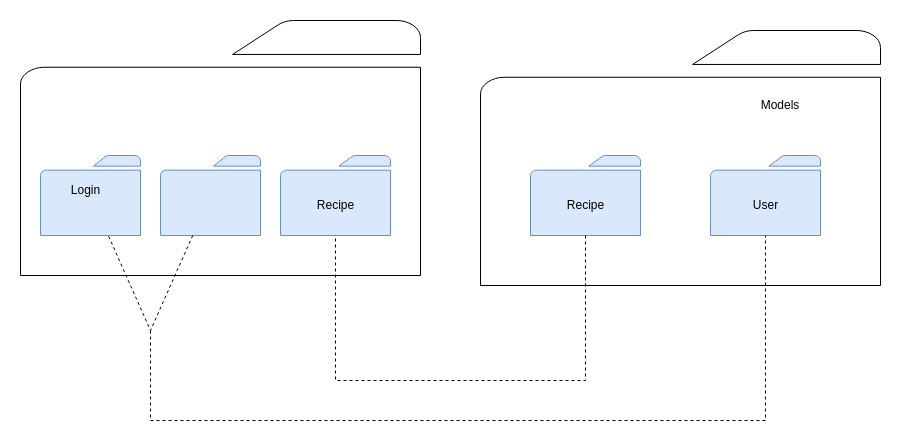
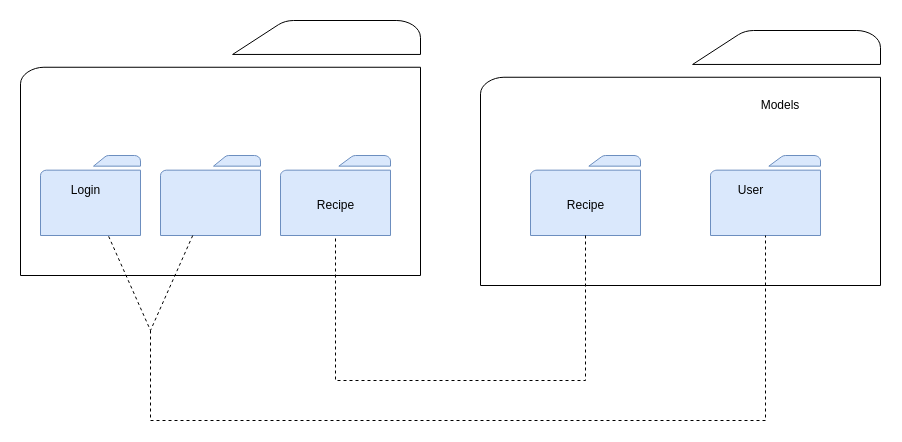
  <mxCell id="0" />
  <mxCell id="1" parent="0" />
  <mxCell id="2" value="" style="sketch=0;pointerEvents=1;shadow=0;dashed=0;html=1;labelPosition=center;verticalLabelPosition=bottom;verticalAlign=top;outlineConnect=0;align=center;shape=mxgraph.office.concepts.folder;" vertex="1" parent="1"><mxGeometry x="20" y="20" width="400" height="255" as="geometry" /></mxCell>
  <mxCell id="3" value="" style="sketch=0;pointerEvents=1;shadow=0;dashed=0;html=1;strokeColor=#6c8ebf;fillColor=#dae8fc;labelPosition=center;verticalLabelPosition=bottom;verticalAlign=top;outlineConnect=0;align=center;shape=mxgraph.office.concepts.folder;" vertex="1" parent="1"><mxGeometry x="40" y="155" width="100" height="80" as="geometry" /></mxCell>
  <mxCell id="4" value="" style="sketch=0;pointerEvents=1;shadow=0;dashed=0;html=1;strokeColor=#6c8ebf;fillColor=#dae8fc;labelPosition=center;verticalLabelPosition=bottom;verticalAlign=top;outlineConnect=0;align=center;shape=mxgraph.office.concepts.folder;" vertex="1" parent="1"><mxGeometry x="160" y="155" width="100" height="80" as="geometry" /></mxCell>
  <mxCell id="5" value="" style="sketch=0;pointerEvents=1;shadow=0;dashed=0;html=1;strokeColor=#6c8ebf;fillColor=#dae8fc;labelPosition=center;verticalLabelPosition=bottom;verticalAlign=top;outlineConnect=0;align=center;shape=mxgraph.office.concepts.folder;" vertex="1" parent="1"><mxGeometry x="280" y="155" width="110" height="80" as="geometry" /></mxCell>
  <mxCell id="6" value="Login" style="text;html=1;strokeColor=none;fillColor=none;align=center;verticalAlign=middle;whiteSpace=wrap;rounded=0;" vertex="1" parent="1"><mxGeometry x="47.5" y="175" width="75" height="30" as="geometry" /></mxCell>
  <mxCell id="7" value="Recipe" style="text;html=1;strokeColor=none;fillColor=none;align=center;verticalAlign=middle;whiteSpace=wrap;rounded=0;" vertex="1" parent="1"><mxGeometry x="547.5" y="190" width="75" height="30" as="geometry" /></mxCell>
  <mxCell id="8" value="" style="sketch=0;pointerEvents=1;shadow=0;dashed=0;html=1;labelPosition=center;verticalLabelPosition=bottom;verticalAlign=top;outlineConnect=0;align=center;shape=mxgraph.office.concepts.folder;" vertex="1" parent="1"><mxGeometry x="480" y="30" width="400" height="255" as="geometry" /></mxCell>
  <mxCell id="9" value="Models" style="text;html=1;strokeColor=none;fillColor=none;align=center;verticalAlign=middle;whiteSpace=wrap;rounded=0;" vertex="1" parent="1"><mxGeometry x="735" y="90" width="90" height="30" as="geometry" /></mxCell>
  <mxCell id="10" value="" style="sketch=0;pointerEvents=1;shadow=0;dashed=0;html=1;strokeColor=#6c8ebf;fillColor=#dae8fc;labelPosition=center;verticalLabelPosition=bottom;verticalAlign=top;outlineConnect=0;align=center;shape=mxgraph.office.concepts.folder;" vertex="1" parent="1"><mxGeometry x="530" y="155" width="110" height="80" as="geometry" /></mxCell>
  <mxCell id="11" value="Recipe" style="text;html=1;strokeColor=none;fillColor=none;align=center;verticalAlign=middle;whiteSpace=wrap;rounded=0;" vertex="1" parent="1"><mxGeometry x="297.5" y="190" width="75" height="30" as="geometry" /></mxCell>
  <mxCell id="12" value="Recipe" style="text;html=1;strokeColor=none;fillColor=none;align=center;verticalAlign=middle;whiteSpace=wrap;rounded=0;" vertex="1" parent="1"><mxGeometry x="547.5" y="190" width="75" height="30" as="geometry" /></mxCell>
  <mxCell id="13" value="" style="sketch=0;pointerEvents=1;shadow=0;dashed=0;html=1;strokeColor=#6c8ebf;fillColor=#dae8fc;labelPosition=center;verticalLabelPosition=bottom;verticalAlign=top;outlineConnect=0;align=center;shape=mxgraph.office.concepts.folder;" vertex="1" parent="1"><mxGeometry x="710" y="155" width="110" height="80" as="geometry" /></mxCell>
- <mxCell id="14" value="User" style="text;html=1;strokeColor=none;fillColor=none;align=center;verticalAlign=middle;whiteSpace=wrap;rounded=0;" vertex="1" parent="1"><mxGeometry x="727.5" y="190" width="75" height="30" as="geometry" /></mxCell>
+ <mxCell id="14" value="User" style="text;html=1;strokeColor=none;fillColor=none;align=center;verticalAlign=middle;whiteSpace=wrap;rounded=0;" vertex="1" parent="1"><mxGeometry x="712.5" y="175" width="75" height="30" as="geometry" /></mxCell>
  <mxCell id="15" value="" style="endArrow=none;dashed=1;html=1;rounded=0;" edge="1" parent="1" source="10" target="5"><mxGeometry width="50" height="50" relative="1" as="geometry"><mxPoint x="335" y="360" as="sourcePoint" /><mxPoint x="440" y="240" as="targetPoint" /><Array as="points"><mxPoint x="585" y="380" /><mxPoint x="460" y="380" /><mxPoint x="335" y="380" /></Array></mxGeometry></mxCell>
  <mxCell id="16" value="" style="endArrow=none;dashed=1;html=1;rounded=0;" edge="1" parent="1" source="4" target="3"><mxGeometry width="50" height="50" relative="1" as="geometry"><mxPoint x="170" y="410" as="sourcePoint" /><mxPoint x="100" y="310" as="targetPoint" /><Array as="points"><mxPoint x="150" y="330" /></Array></mxGeometry></mxCell>
  <mxCell id="17" value="" style="endArrow=none;dashed=1;html=1;rounded=0;" edge="1" parent="1" target="13"><mxGeometry width="50" height="50" relative="1" as="geometry"><mxPoint x="150" y="330" as="sourcePoint" /><mxPoint x="840" y="400" as="targetPoint" /><Array as="points"><mxPoint x="150" y="420" /><mxPoint x="765" y="420" /></Array></mxGeometry></mxCell>
